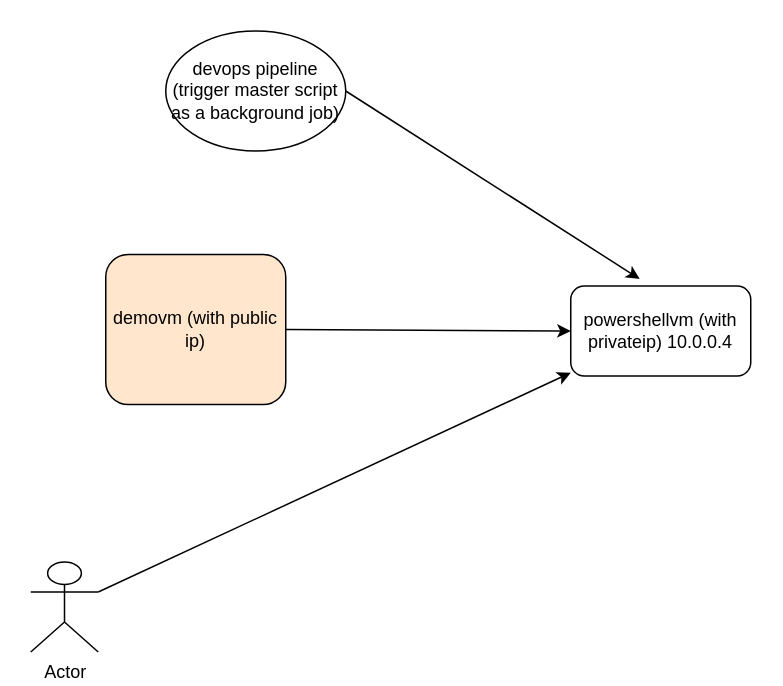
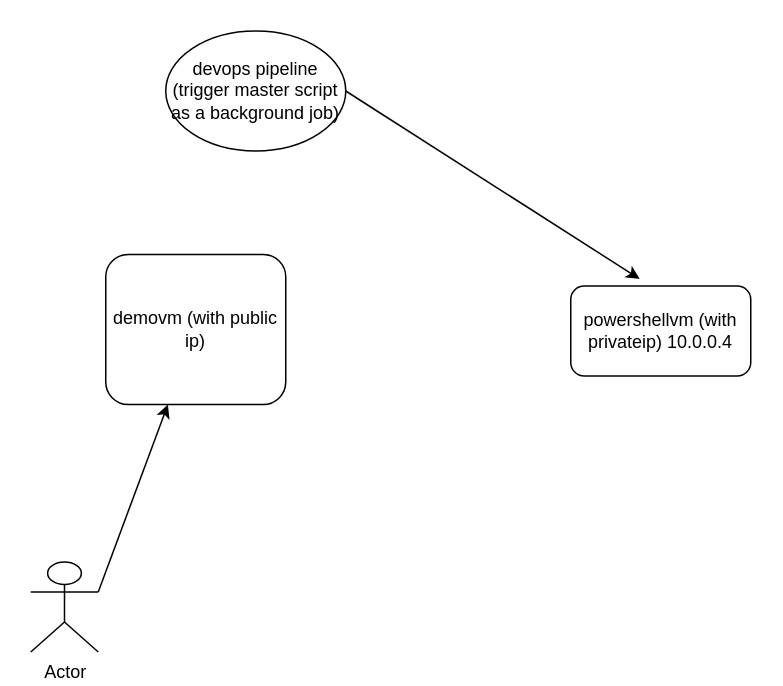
  <mxCell id="0" />
  <mxCell id="1" parent="0" />
  <mxCell id="2" value="powershellvm (with privateip) 10.0.0.4" style="rounded=1;whiteSpace=wrap;html=1;" vertex="1" parent="1"><mxGeometry x="380" y="190" width="120" height="60" as="geometry" /></mxCell>
- <mxCell id="3" value="demovm (with public ip)" style="rounded=1;whiteSpace=wrap;html=1;fillColor=#ffe6cc;" vertex="1" parent="1"><mxGeometry x="70" y="169" width="120" height="100" as="geometry" /></mxCell>
- <mxCell id="4" value="" style="endArrow=classic;html=1;rounded=0;entryX=0;entryY=0.5;entryDx=0;entryDy=0;exitX=1;exitY=0.5;exitDx=0;exitDy=0;" edge="1" parent="1" source="3" target="2"><mxGeometry width="50" height="50" relative="1" as="geometry"><mxPoint x="150" y="270" as="sourcePoint" /><mxPoint x="470" y="180" as="targetPoint" /></mxGeometry></mxCell>
+ <mxCell id="3" value="demovm (with public ip)" style="rounded=1;whiteSpace=wrap;html=1;" vertex="1" parent="1"><mxGeometry x="70" y="169" width="120" height="100" as="geometry" /></mxCell>
  <mxCell id="5" value="devops pipeline (trigger master script as a background job)" style="ellipse;whiteSpace=wrap;html=1;" vertex="1" parent="1"><mxGeometry x="110" y="20" width="120" height="80" as="geometry" /></mxCell>
  <mxCell id="6" value="" style="endArrow=classic;html=1;rounded=0;exitX=1;exitY=0.5;exitDx=0;exitDy=0;entryX=0.383;entryY=-0.078;entryDx=0;entryDy=0;entryPerimeter=0;" edge="1" parent="1" source="5" target="2"><mxGeometry width="50" height="50" relative="1" as="geometry"><mxPoint x="420" y="200" as="sourcePoint" /><mxPoint x="470" y="150" as="targetPoint" /></mxGeometry></mxCell>
  <mxCell id="7" value="Actor" style="shape=umlActor;verticalLabelPosition=bottom;verticalAlign=top;html=1;outlineConnect=0;" vertex="1" parent="1"><mxGeometry x="20" y="374" width="45" height="60" as="geometry" /></mxCell>
- <mxCell id="8" value="" style="endArrow=classic;html=1;rounded=0;exitX=1;exitY=0.333;exitDx=0;exitDy=0;exitPerimeter=0;" edge="1" parent="1" source="7" target="2"><mxGeometry width="50" height="50" relative="1" as="geometry"><mxPoint x="420" y="350" as="sourcePoint" /><mxPoint x="470" y="300" as="targetPoint" /></mxGeometry></mxCell>
+ <mxCell id="8" value="" style="endArrow=classic;html=1;rounded=0;exitX=1;exitY=0.333;exitDx=0;exitDy=0;exitPerimeter=0;" edge="1" parent="1" source="7" target="3"><mxGeometry width="50" height="50" relative="1" as="geometry"><mxPoint x="420" y="350" as="sourcePoint" /><mxPoint x="470" y="300" as="targetPoint" /></mxGeometry></mxCell>
